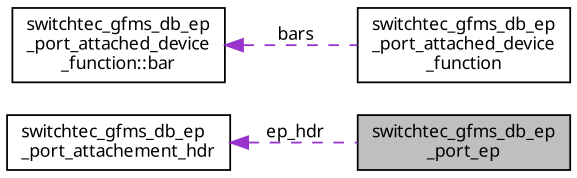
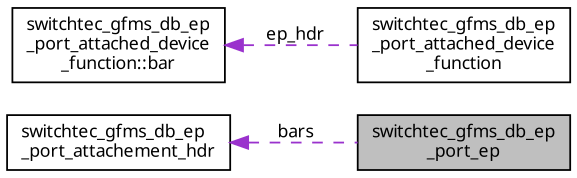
  digraph {
    fontname="Noto Sans"
    rankdir=LR
    node [color=black fillcolor=white fontname="Noto Sans" fontsize=10 shape=record style=filled]
    edge [color=darkorchid3 dir=back fontname="Noto Sans" fontsize=10 labelfontname=Helvetica labelfontsize=10 style=dashed]
    n1 [fillcolor=grey75 fontcolor=black height=0.2 label="switchtec_gfms_db_ep\l_port_ep" width=0.4]
    n2 [height=0.2 label="switchtec_gfms_db_ep\l_port_attachement_hdr" width=0.4]
    n3 [height=0.2 label="switchtec_gfms_db_ep\l_port_attached_device\l_function" width=0.4]
    n4 [height=0.2 label="switchtec_gfms_db_ep\l_port_attached_device\l_function::bar" width=0.4]
-   n2 -> n1 [label=" ep_hdr"]
-   n4 -> n3 [label=" bars"]
+   n2 -> n1 [label=" bars"]
+   n4 -> n3 [label=" ep_hdr"]
  }
